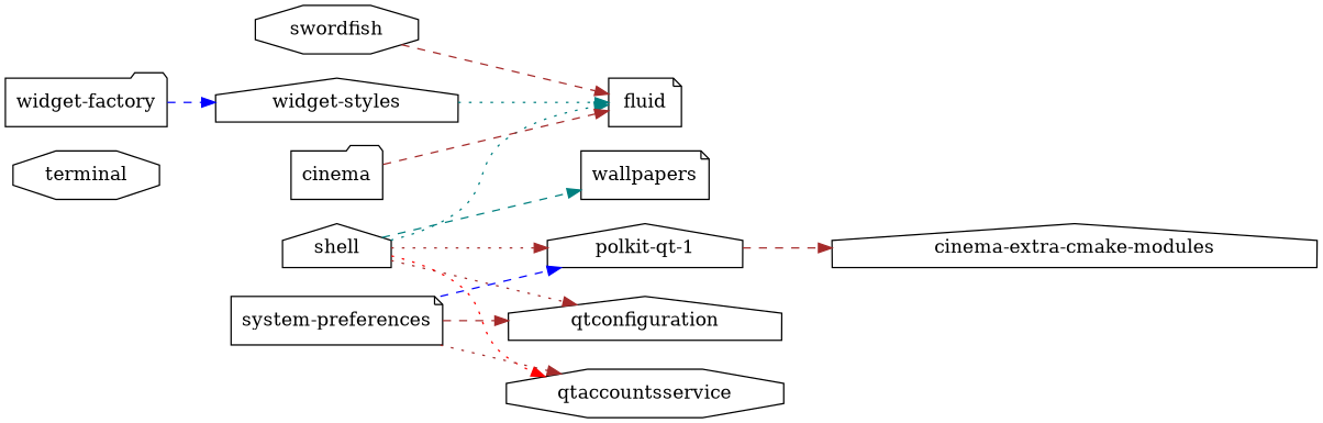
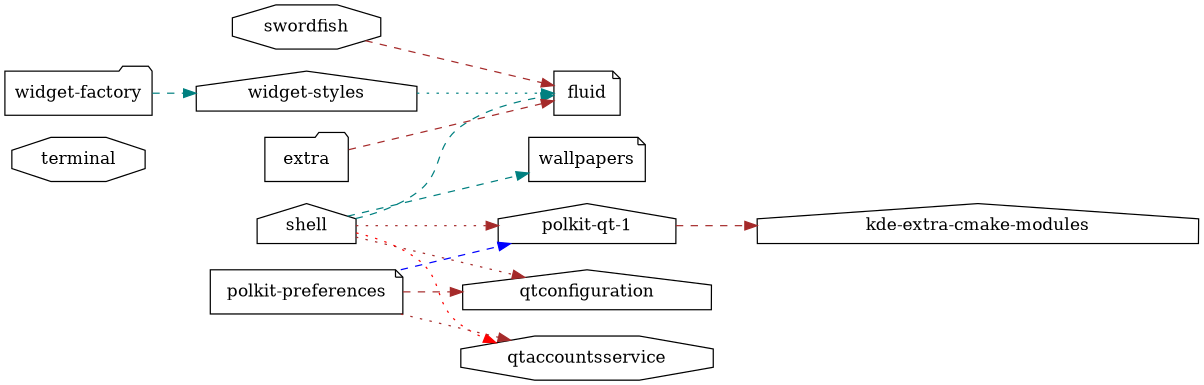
  digraph {
    rankdir=LR
    node [shape=house]
    edge [color=brown style=dashed]
    terminal [shape=octagon]
    swordfish [shape=octagon]
    fluid [shape=note]
    "polkit-qt-1"
-   "kde-extra-cmake-modules" [label="cinema-extra-cmake-modules"]
+   "kde-extra-cmake-modules"
    "widget-styles"
    shell
    wallpapers [shape=note]
    qtconfiguration
    qtaccountsservice [shape=octagon]
-   "system-preferences" [shape=note]
-   cinema [shape=folder]
+   "system-preferences" [shape=note label="polkit-preferences"]
+   cinema [shape=folder label=extra]
    "widget-factory" [shape=folder]
    swordfish -> fluid
    "polkit-qt-1" -> "kde-extra-cmake-modules"
    "widget-styles" -> fluid [color=teal style=dotted]
-   shell -> fluid [color=teal style=dotted]
+   shell -> fluid [color=teal]
    shell -> "polkit-qt-1" [style=dotted]
    shell -> wallpapers [color=teal]
    shell -> qtconfiguration [style=dotted]
    shell -> qtaccountsservice [color=red style=dotted]
    "system-preferences" -> "polkit-qt-1" [color=blue]
    "system-preferences" -> qtconfiguration
    "system-preferences" -> qtaccountsservice [style=dotted]
    cinema -> fluid
-   "widget-factory" -> "widget-styles" [color=blue]
+   "widget-factory" -> "widget-styles" [color=teal]
  }
